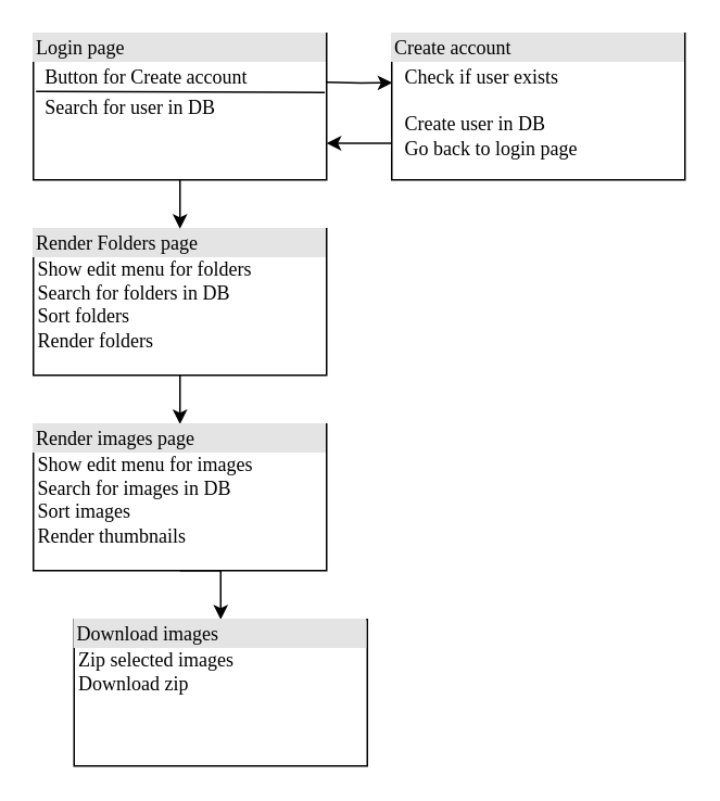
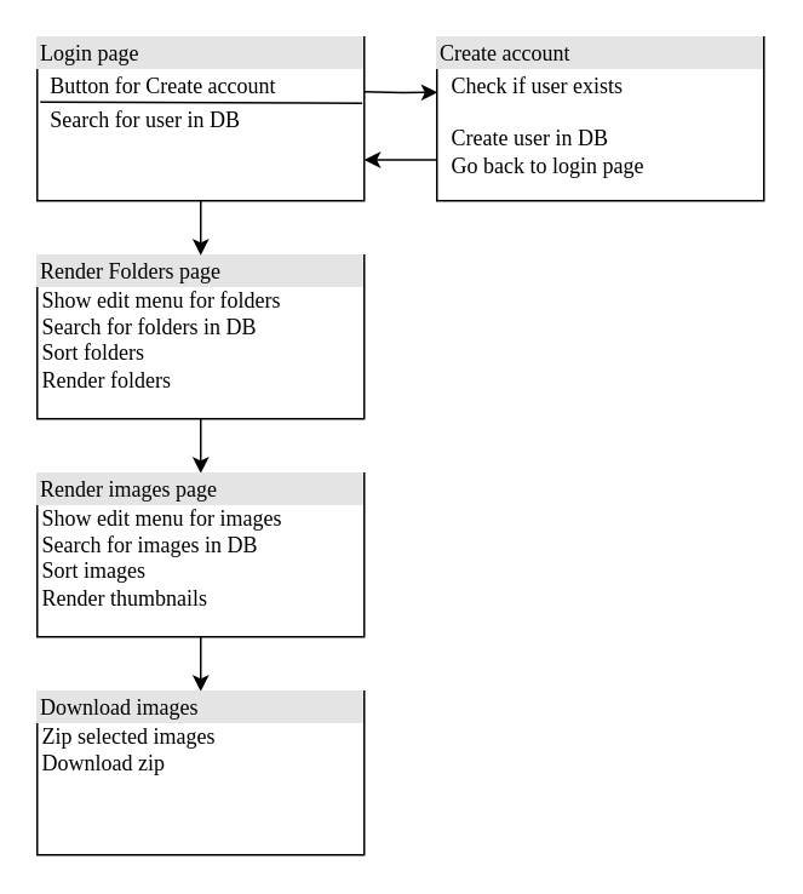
  <mxCell id="0" />
  <mxCell id="1" parent="0" />
  <mxCell id="2" value="" style="edgeStyle=orthogonalEdgeStyle;rounded=0;orthogonalLoop=1;jettySize=auto;html=1;entryX=0.002;entryY=0.337;entryDx=0;entryDy=0;entryPerimeter=0;" parent="1" target="6" edge="1"><mxGeometry relative="1" as="geometry"><mxPoint x="200" y="50" as="sourcePoint" /></mxGeometry></mxCell>
  <mxCell id="3" value="&lt;div style=&quot;box-sizing: border-box ; width: 100% ; background: #e4e4e4 ; padding: 2px&quot;&gt;Login page&lt;/div&gt;&lt;table style=&quot;width: 100% ; font-size: 1em&quot; cellpadding=&quot;2&quot; cellspacing=&quot;0&quot;&gt;&lt;tbody&gt;&lt;tr&gt;&lt;td&gt;&lt;br&gt;&lt;/td&gt;&lt;td&gt;Button for Create account&lt;/td&gt;&lt;/tr&gt;&lt;tr&gt;&lt;td&gt;&lt;br&gt;&lt;/td&gt;&lt;td&gt;Search for user in DB&lt;/td&gt;&lt;/tr&gt;&lt;/tbody&gt;&lt;/table&gt;" style="verticalAlign=top;align=left;overflow=fill;html=1;rounded=0;shadow=0;comic=0;labelBackgroundColor=none;strokeColor=#000000;strokeWidth=1;fillColor=#ffffff;fontFamily=Verdana;fontSize=12;fontColor=#000000;" parent="1" vertex="1"><mxGeometry x="20" y="20" width="180" height="90" as="geometry" /></mxCell>
  <mxCell id="4" value="" style="edgeStyle=orthogonalEdgeStyle;rounded=0;orthogonalLoop=1;jettySize=auto;html=1;exitX=0.5;exitY=1;exitDx=0;exitDy=0;entryX=0.5;entryY=0;entryDx=0;entryDy=0;" parent="1" source="5" edge="1"><mxGeometry relative="1" as="geometry"><mxPoint x="110" y="260" as="targetPoint" /></mxGeometry></mxCell>
  <mxCell id="5" value="&lt;div style=&quot;box-sizing: border-box ; width: 100% ; background: #e4e4e4 ; padding: 2px&quot;&gt;Render Folders page&lt;/div&gt;&amp;nbsp;Show edit menu for folders&lt;br&gt;&amp;nbsp;Search for folders in DB&lt;br&gt;&amp;nbsp;Sort folders&lt;br&gt;&amp;nbsp;Render folders&lt;br&gt;" style="verticalAlign=top;align=left;overflow=fill;html=1;rounded=0;shadow=0;comic=0;labelBackgroundColor=none;strokeColor=#000000;strokeWidth=1;fillColor=#ffffff;fontFamily=Verdana;fontSize=12;fontColor=#000000;" parent="1" vertex="1"><mxGeometry x="20" y="140" width="180" height="90" as="geometry" /></mxCell>
  <mxCell id="6" value="&lt;div style=&quot;box-sizing: border-box ; width: 100% ; background: #e4e4e4 ; padding: 2px&quot;&gt;Create account&lt;/div&gt;&lt;table style=&quot;width: 100% ; font-size: 1em&quot; cellpadding=&quot;2&quot; cellspacing=&quot;0&quot;&gt;&lt;tbody&gt;&lt;tr&gt;&lt;td&gt;&lt;br&gt;&lt;/td&gt;&lt;td&gt;Check if user exists&lt;br&gt;&lt;br&gt;Create user in DB&lt;br&gt;Go back to login page&lt;br&gt;&lt;br&gt;&lt;/td&gt;&lt;/tr&gt;&lt;/tbody&gt;&lt;/table&gt;" style="verticalAlign=top;align=left;overflow=fill;html=1;rounded=0;shadow=0;comic=0;labelBackgroundColor=none;strokeColor=#000000;strokeWidth=1;fillColor=#ffffff;fontFamily=Verdana;fontSize=12;fontColor=#000000;" parent="1" vertex="1"><mxGeometry x="240" y="20" width="180" height="90" as="geometry" /></mxCell>
  <mxCell id="7" value="" style="endArrow=classic;html=1;exitX=0;exitY=0.75;exitDx=0;exitDy=0;entryX=1;entryY=0.75;entryDx=0;entryDy=0;" parent="1" source="6" target="3" edge="1"><mxGeometry width="50" height="50" relative="1" as="geometry"><mxPoint x="220" y="140" as="sourcePoint" /><mxPoint x="270" y="90" as="targetPoint" /></mxGeometry></mxCell>
  <mxCell id="8" value="" style="endArrow=classic;html=1;exitX=0.5;exitY=1;exitDx=0;exitDy=0;entryX=0.5;entryY=0;entryDx=0;entryDy=0;" parent="1" source="3" target="5" edge="1"><mxGeometry width="50" height="50" relative="1" as="geometry"><mxPoint x="220" y="110" as="sourcePoint" /><mxPoint x="120" y="150" as="targetPoint" /></mxGeometry></mxCell>
  <mxCell id="9" value="" style="edgeStyle=orthogonalEdgeStyle;rounded=0;orthogonalLoop=1;jettySize=auto;html=1;exitX=0.5;exitY=1;exitDx=0;exitDy=0;entryX=0.5;entryY=0;entryDx=0;entryDy=0;" parent="1" target="12" edge="1"><mxGeometry relative="1" as="geometry"><mxPoint x="110" y="350" as="sourcePoint" /><mxPoint x="110" y="385" as="targetPoint" /></mxGeometry></mxCell>
  <mxCell id="10" value="" style="endArrow=none;html=1;entryX=0.994;entryY=0.404;entryDx=0;entryDy=0;entryPerimeter=0;exitX=0.009;exitY=0.396;exitDx=0;exitDy=0;exitPerimeter=0;" parent="1" source="3" target="3" edge="1"><mxGeometry width="50" height="50" relative="1" as="geometry"><mxPoint x="50" y="-30.167" as="sourcePoint" /><mxPoint x="100" y="-80.167" as="targetPoint" /></mxGeometry></mxCell>
  <mxCell id="11" value="&lt;div style=&quot;box-sizing: border-box ; width: 100% ; background: #e4e4e4 ; padding: 2px&quot;&gt;Render images page&lt;/div&gt;&amp;nbsp;Show edit menu for images&lt;br&gt;&amp;nbsp;Search for images in DB&lt;br&gt;&amp;nbsp;Sort images&lt;br&gt;&amp;nbsp;Render thumbnails&lt;br&gt;" style="verticalAlign=top;align=left;overflow=fill;html=1;rounded=0;shadow=0;comic=0;labelBackgroundColor=none;strokeColor=#000000;strokeWidth=1;fillColor=#ffffff;fontFamily=Verdana;fontSize=12;fontColor=#000000;" parent="1" vertex="1"><mxGeometry x="20" y="260" width="180" height="90" as="geometry" /></mxCell>
- <mxCell id="12" value="&lt;div style=&quot;box-sizing: border-box ; width: 100% ; background: #e4e4e4 ; padding: 2px&quot;&gt;Download images&lt;/div&gt;&amp;nbsp;Zip selected images&lt;br&gt;&amp;nbsp;Download zip&lt;br&gt;" style="verticalAlign=top;align=left;overflow=fill;html=1;rounded=0;shadow=0;comic=0;labelBackgroundColor=none;strokeColor=#000000;strokeWidth=1;fillColor=#ffffff;fontFamily=Verdana;fontSize=12;fontColor=#000000;" parent="1" vertex="1"><mxGeometry x="45" y="380" width="180" height="90" as="geometry" /></mxCell>
+ <mxCell id="12" value="&lt;div style=&quot;box-sizing: border-box ; width: 100% ; background: #e4e4e4 ; padding: 2px&quot;&gt;Download images&lt;/div&gt;&amp;nbsp;Zip selected images&lt;br&gt;&amp;nbsp;Download zip&lt;br&gt;" style="verticalAlign=top;align=left;overflow=fill;html=1;rounded=0;shadow=0;comic=0;labelBackgroundColor=none;strokeColor=#000000;strokeWidth=1;fillColor=#ffffff;fontFamily=Verdana;fontSize=12;fontColor=#000000;" parent="1" vertex="1"><mxGeometry x="20" y="380" width="180" height="90" as="geometry" /></mxCell>
